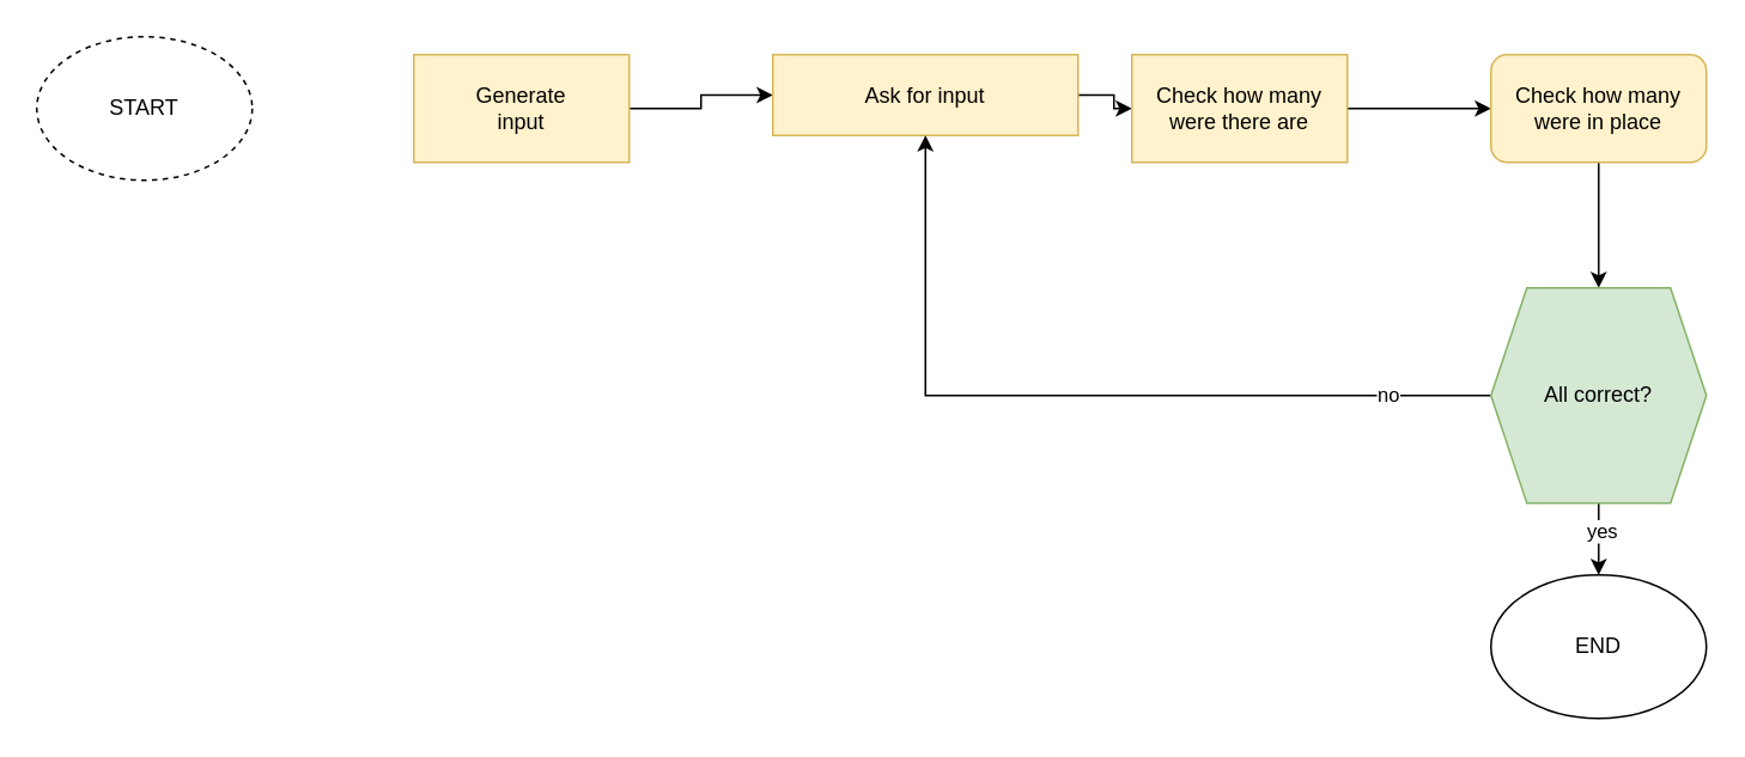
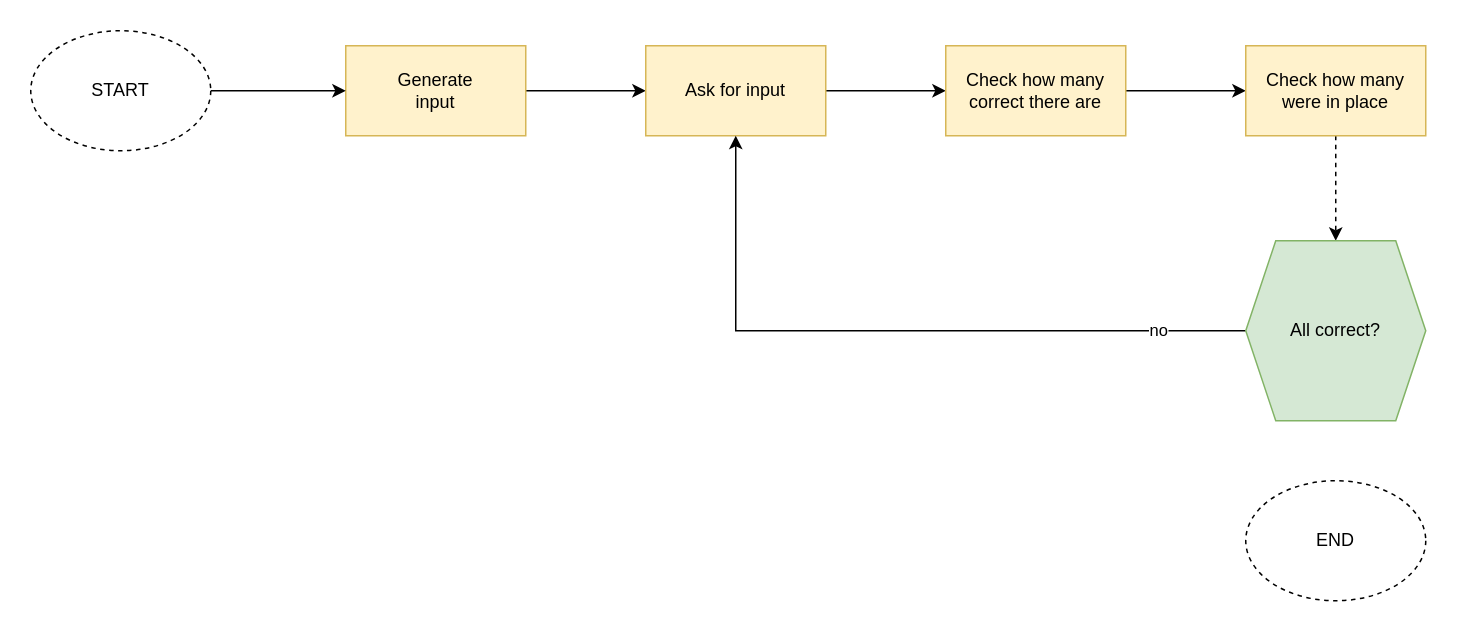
  <mxCell id="0" />
  <mxCell id="1" parent="0" />
  <mxCell id="2" value="" style="edgeStyle=orthogonalEdgeStyle;rounded=0;orthogonalLoop=1;jettySize=auto;html=1;" edge="1" parent="1" source="3" target="5"><mxGeometry relative="1" as="geometry" /></mxCell>
  <mxCell id="3" value="Generate&lt;br&gt;input" style="rounded=0;whiteSpace=wrap;html=1;fillColor=#fff2cc;strokeColor=#d6b656;" vertex="1" parent="1"><mxGeometry x="230" y="30" width="120" height="60" as="geometry" /></mxCell>
  <mxCell id="4" value="" style="edgeStyle=orthogonalEdgeStyle;rounded=0;orthogonalLoop=1;jettySize=auto;html=1;" edge="1" parent="1" source="5" target="7"><mxGeometry relative="1" as="geometry" /></mxCell>
- <mxCell id="5" value="Ask for input" style="rounded=0;whiteSpace=wrap;html=1;fillColor=#fff2cc;strokeColor=#d6b656;" vertex="1" parent="1"><mxGeometry x="430" y="30" width="170" height="45" as="geometry" /></mxCell>
+ <mxCell id="5" value="Ask for input" style="rounded=0;whiteSpace=wrap;html=1;fillColor=#fff2cc;strokeColor=#d6b656;" vertex="1" parent="1"><mxGeometry x="430" y="30" width="120" height="60" as="geometry" /></mxCell>
  <mxCell id="6" value="" style="edgeStyle=orthogonalEdgeStyle;rounded=0;orthogonalLoop=1;jettySize=auto;html=1;" edge="1" parent="1" source="7" target="9"><mxGeometry relative="1" as="geometry" /></mxCell>
- <mxCell id="7" value="Check how many&lt;br&gt;were there are" style="rounded=0;whiteSpace=wrap;html=1;fillColor=#fff2cc;strokeColor=#d6b656;" vertex="1" parent="1"><mxGeometry x="630" y="30" width="120" height="60" as="geometry" /></mxCell>
- <mxCell id="8" value="" style="edgeStyle=orthogonalEdgeStyle;rounded=0;orthogonalLoop=1;jettySize=auto;html=1;" edge="1" parent="1" source="9" target="14"><mxGeometry relative="1" as="geometry" /></mxCell>
- <mxCell id="9" value="Check how many&lt;br&gt;were in place" style="whiteSpace=wrap;html=1;fillColor=#fff2cc;strokeColor=#d6b656;rounded=1;" vertex="1" parent="1"><mxGeometry x="830" y="30" width="120" height="60" as="geometry" /></mxCell>
+ <mxCell id="7" value="Check how many&lt;br&gt;correct there are" style="rounded=0;whiteSpace=wrap;html=1;fillColor=#fff2cc;strokeColor=#d6b656;" vertex="1" parent="1"><mxGeometry x="630" y="30" width="120" height="60" as="geometry" /></mxCell>
+ <mxCell id="8" value="" style="edgeStyle=orthogonalEdgeStyle;rounded=0;orthogonalLoop=1;jettySize=auto;html=1;dashed=1;" edge="1" parent="1" source="9" target="14"><mxGeometry relative="1" as="geometry" /></mxCell>
+ <mxCell id="9" value="Check how many&lt;br&gt;were in place" style="rounded=0;whiteSpace=wrap;html=1;fillColor=#fff2cc;strokeColor=#d6b656;" vertex="1" parent="1"><mxGeometry x="830" y="30" width="120" height="60" as="geometry" /></mxCell>
  <mxCell id="10" style="edgeStyle=orthogonalEdgeStyle;rounded=0;orthogonalLoop=1;jettySize=auto;html=1;" edge="1" parent="1" source="14" target="5"><mxGeometry relative="1" as="geometry" /></mxCell>
  <mxCell id="11" value="no" style="edgeLabel;html=1;align=center;verticalAlign=middle;resizable=0;points=[];" vertex="1" connectable="0" parent="10"><mxGeometry x="-0.748" y="-1" relative="1" as="geometry"><mxPoint as="offset" /></mxGeometry></mxCell>
- <mxCell id="12" value="" style="edgeStyle=orthogonalEdgeStyle;rounded=0;orthogonalLoop=1;jettySize=auto;html=1;" edge="1" parent="1" source="14" target="15"><mxGeometry relative="1" as="geometry" /></mxCell>
- <mxCell id="13" value="yes" style="edgeLabel;html=1;align=center;verticalAlign=middle;resizable=0;points=[];" vertex="1" connectable="0" parent="12"><mxGeometry x="-0.265" y="1" relative="1" as="geometry"><mxPoint as="offset" /></mxGeometry></mxCell>
  <mxCell id="14" value="All correct?" style="shape=hexagon;perimeter=hexagonPerimeter2;whiteSpace=wrap;html=1;fixedSize=1;rounded=0;fillColor=#d5e8d4;strokeColor=#82b366;" vertex="1" parent="1"><mxGeometry x="830" y="160" width="120" height="120" as="geometry" /></mxCell>
- <mxCell id="15" value="END" style="ellipse;whiteSpace=wrap;html=1;rounded=0;" vertex="1" parent="1"><mxGeometry x="830" y="320" width="120" height="80" as="geometry" /></mxCell>
+ <mxCell id="15" value="END" style="ellipse;whiteSpace=wrap;html=1;rounded=0;dashed=1;" vertex="1" parent="1"><mxGeometry x="830" y="320" width="120" height="80" as="geometry" /></mxCell>
+ <mxCell id="16" style="edgeStyle=orthogonalEdgeStyle;rounded=0;orthogonalLoop=1;jettySize=auto;html=1;" edge="1" parent="1" source="17" target="3"><mxGeometry relative="1" as="geometry" /></mxCell>
  <mxCell id="17" value="START" style="ellipse;whiteSpace=wrap;html=1;dashed=1;" vertex="1" parent="1"><mxGeometry x="20" y="20" width="120" height="80" as="geometry" /></mxCell>
